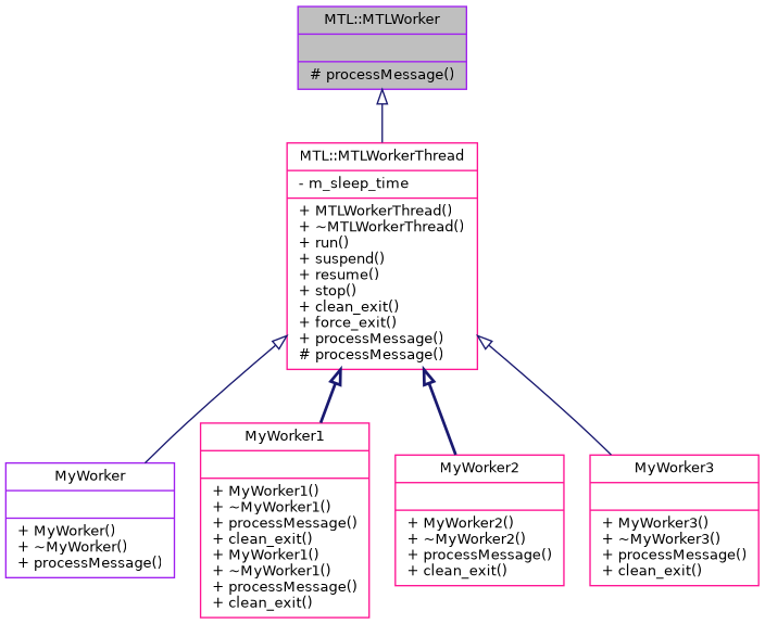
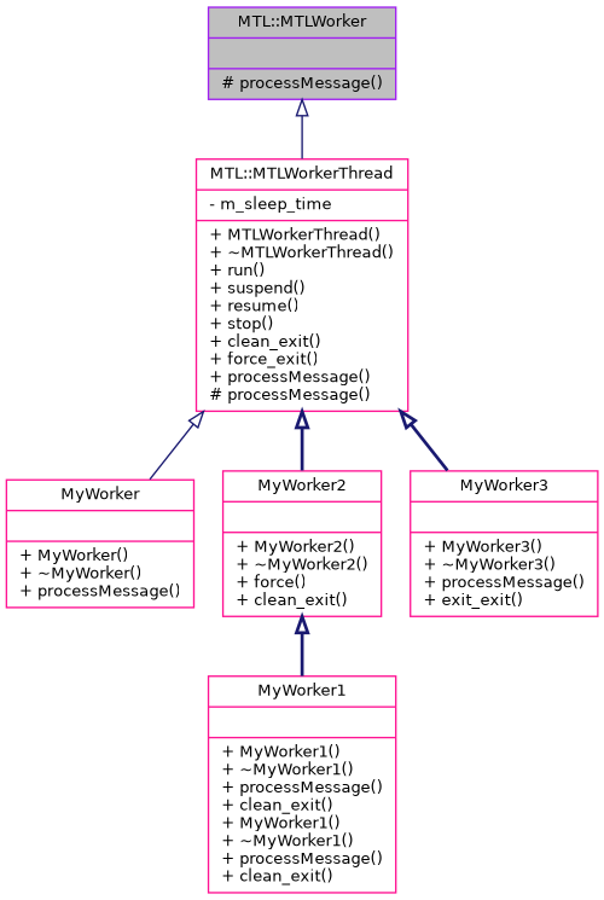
  digraph {
    node [color=deeppink fillcolor=white fontname=Helvetica fontsize=10 shape=record style=filled]
    edge [arrowtail=onormal color=midnightblue dir=back fontname=Helvetica fontsize=10 labelfontname=Helvetica labelfontsize=10 style=bold]
    n1 [color=purple fillcolor=grey75 fontcolor=black height=0.2 label="{MTL::MTLWorker\n||# processMessage()\l}" width=0.4]
    n2 [height=0.2 label="{MTL::MTLWorkerThread\n|- m_sleep_time\l|+ MTLWorkerThread()\l+ ~MTLWorkerThread()\l+ run()\l+ suspend()\l+ resume()\l+ stop()\l+ clean_exit()\l+ force_exit()\l+ processMessage()\l# processMessage()\l}" width=0.4]
-   n3 [color=purple height=0.2 label="{MyWorker\n||+ MyWorker()\l+ ~MyWorker()\l+ processMessage()\l}" width=0.4]
+   n3 [height=0.2 label="{MyWorker\n||+ MyWorker()\l+ ~MyWorker()\l+ processMessage()\l}" width=0.4]
    n4 [height=0.2 label="{MyWorker1\n||+ MyWorker1()\l+ ~MyWorker1()\l+ processMessage()\l+ clean_exit()\l+ MyWorker1()\l+ ~MyWorker1()\l+ processMessage()\l+ clean_exit()\l}" width=0.4]
-   n5 [height=0.2 label="{MyWorker2\n||+ MyWorker2()\l+ ~MyWorker2()\l+ processMessage()\l+ clean_exit()\l}" width=0.4]
-   n6 [height=0.2 label="{MyWorker3\n||+ MyWorker3()\l+ ~MyWorker3()\l+ processMessage()\l+ clean_exit()\l}" width=0.4]
+   n5 [height=0.2 label="{MyWorker2\n||+ MyWorker2()\l+ ~MyWorker2()\l+ force()\l+ clean_exit()\l}" width=0.4]
+   n6 [height=0.2 label="{MyWorker3\n||+ MyWorker3()\l+ ~MyWorker3()\l+ processMessage()\l+ exit_exit()\l}" width=0.4]
    n1 -> n2 [style=solid]
    n2 -> n3 [style=solid]
-   n2 -> n4
+   n5 -> n4
    n2 -> n5
-   n2 -> n6 [style=solid]
+   n2 -> n6
  }
